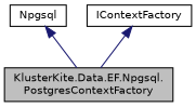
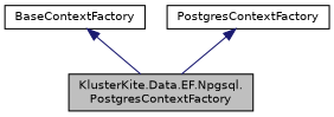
  digraph {
    node [color=black fillcolor=white fontname=Helvetica fontsize=10 shape=record style=filled]
    edge [color=midnightblue dir=back fontname=Helvetica fontsize=10 labelfontname=Helvetica labelfontsize=10 style=solid]
    n1 [fillcolor=grey75 fontcolor=black height=0.2 label="KlusterKite.Data.EF.Npgsql.\lPostgresContextFactory" width=0.4]
-   n2 [height=0.2 label=Npgsql width=0.4]
-   n3 [height=0.2 label=IContextFactory width=0.4]
+   n2 [height=0.2 label=BaseContextFactory width=0.4]
+   n3 [height=0.2 label=PostgresContextFactory width=0.4]
    n2 -> n1
    n3 -> n1
  }
